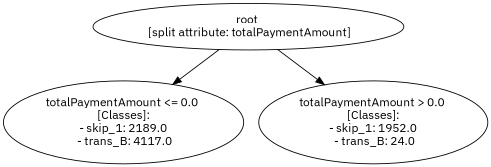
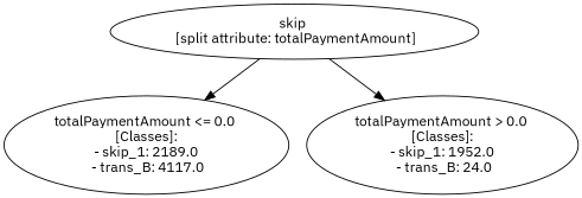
  digraph {
    fontname="IBM Plex Sans"
    node [fontname="IBM Plex Sans"]
    edge [fontname="IBM Plex Sans"]
-   n1 [label="root \n [split attribute: totalPaymentAmount]"]
+   n1 [label="skip \n [split attribute: totalPaymentAmount]"]
    n2 [label="totalPaymentAmount <= 0.0 \n [Classes]: \n - skip_1: 2189.0 \n - trans_B: 4117.0"]
    n3 [label="totalPaymentAmount > 0.0 \n [Classes]: \n - skip_1: 1952.0 \n - trans_B: 24.0"]
    n1 -> n2
    n1 -> n3
  }
